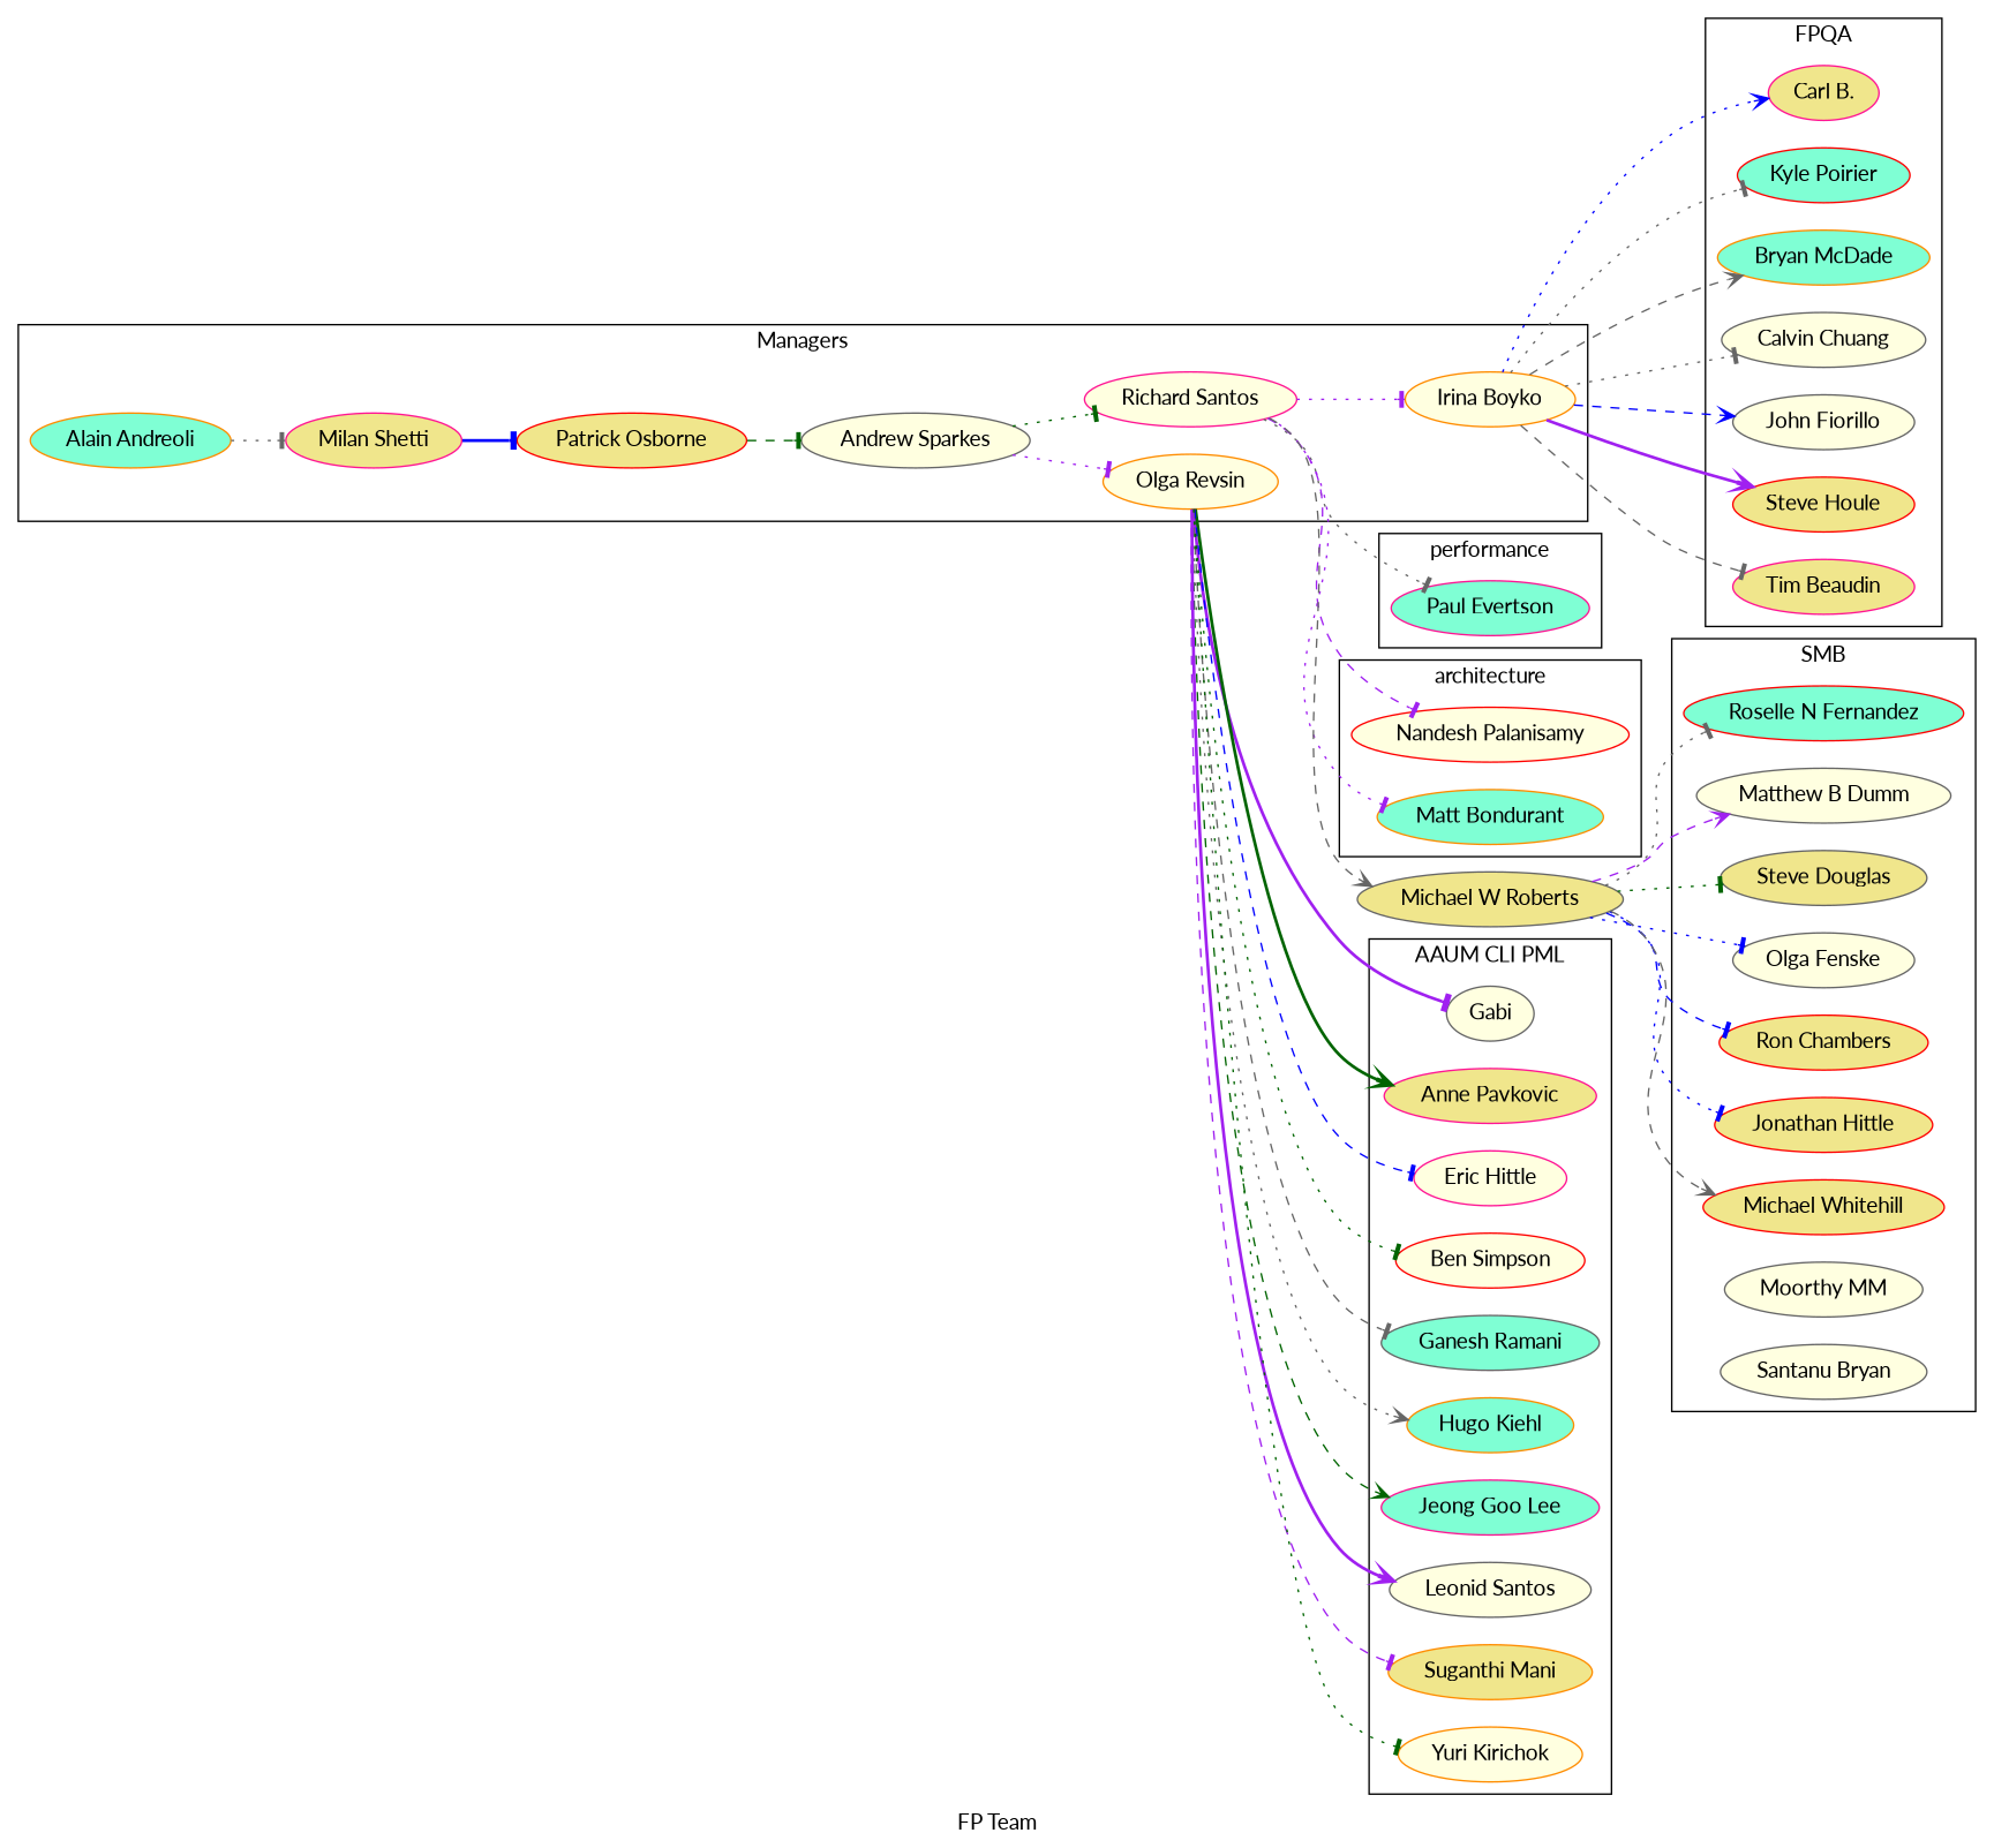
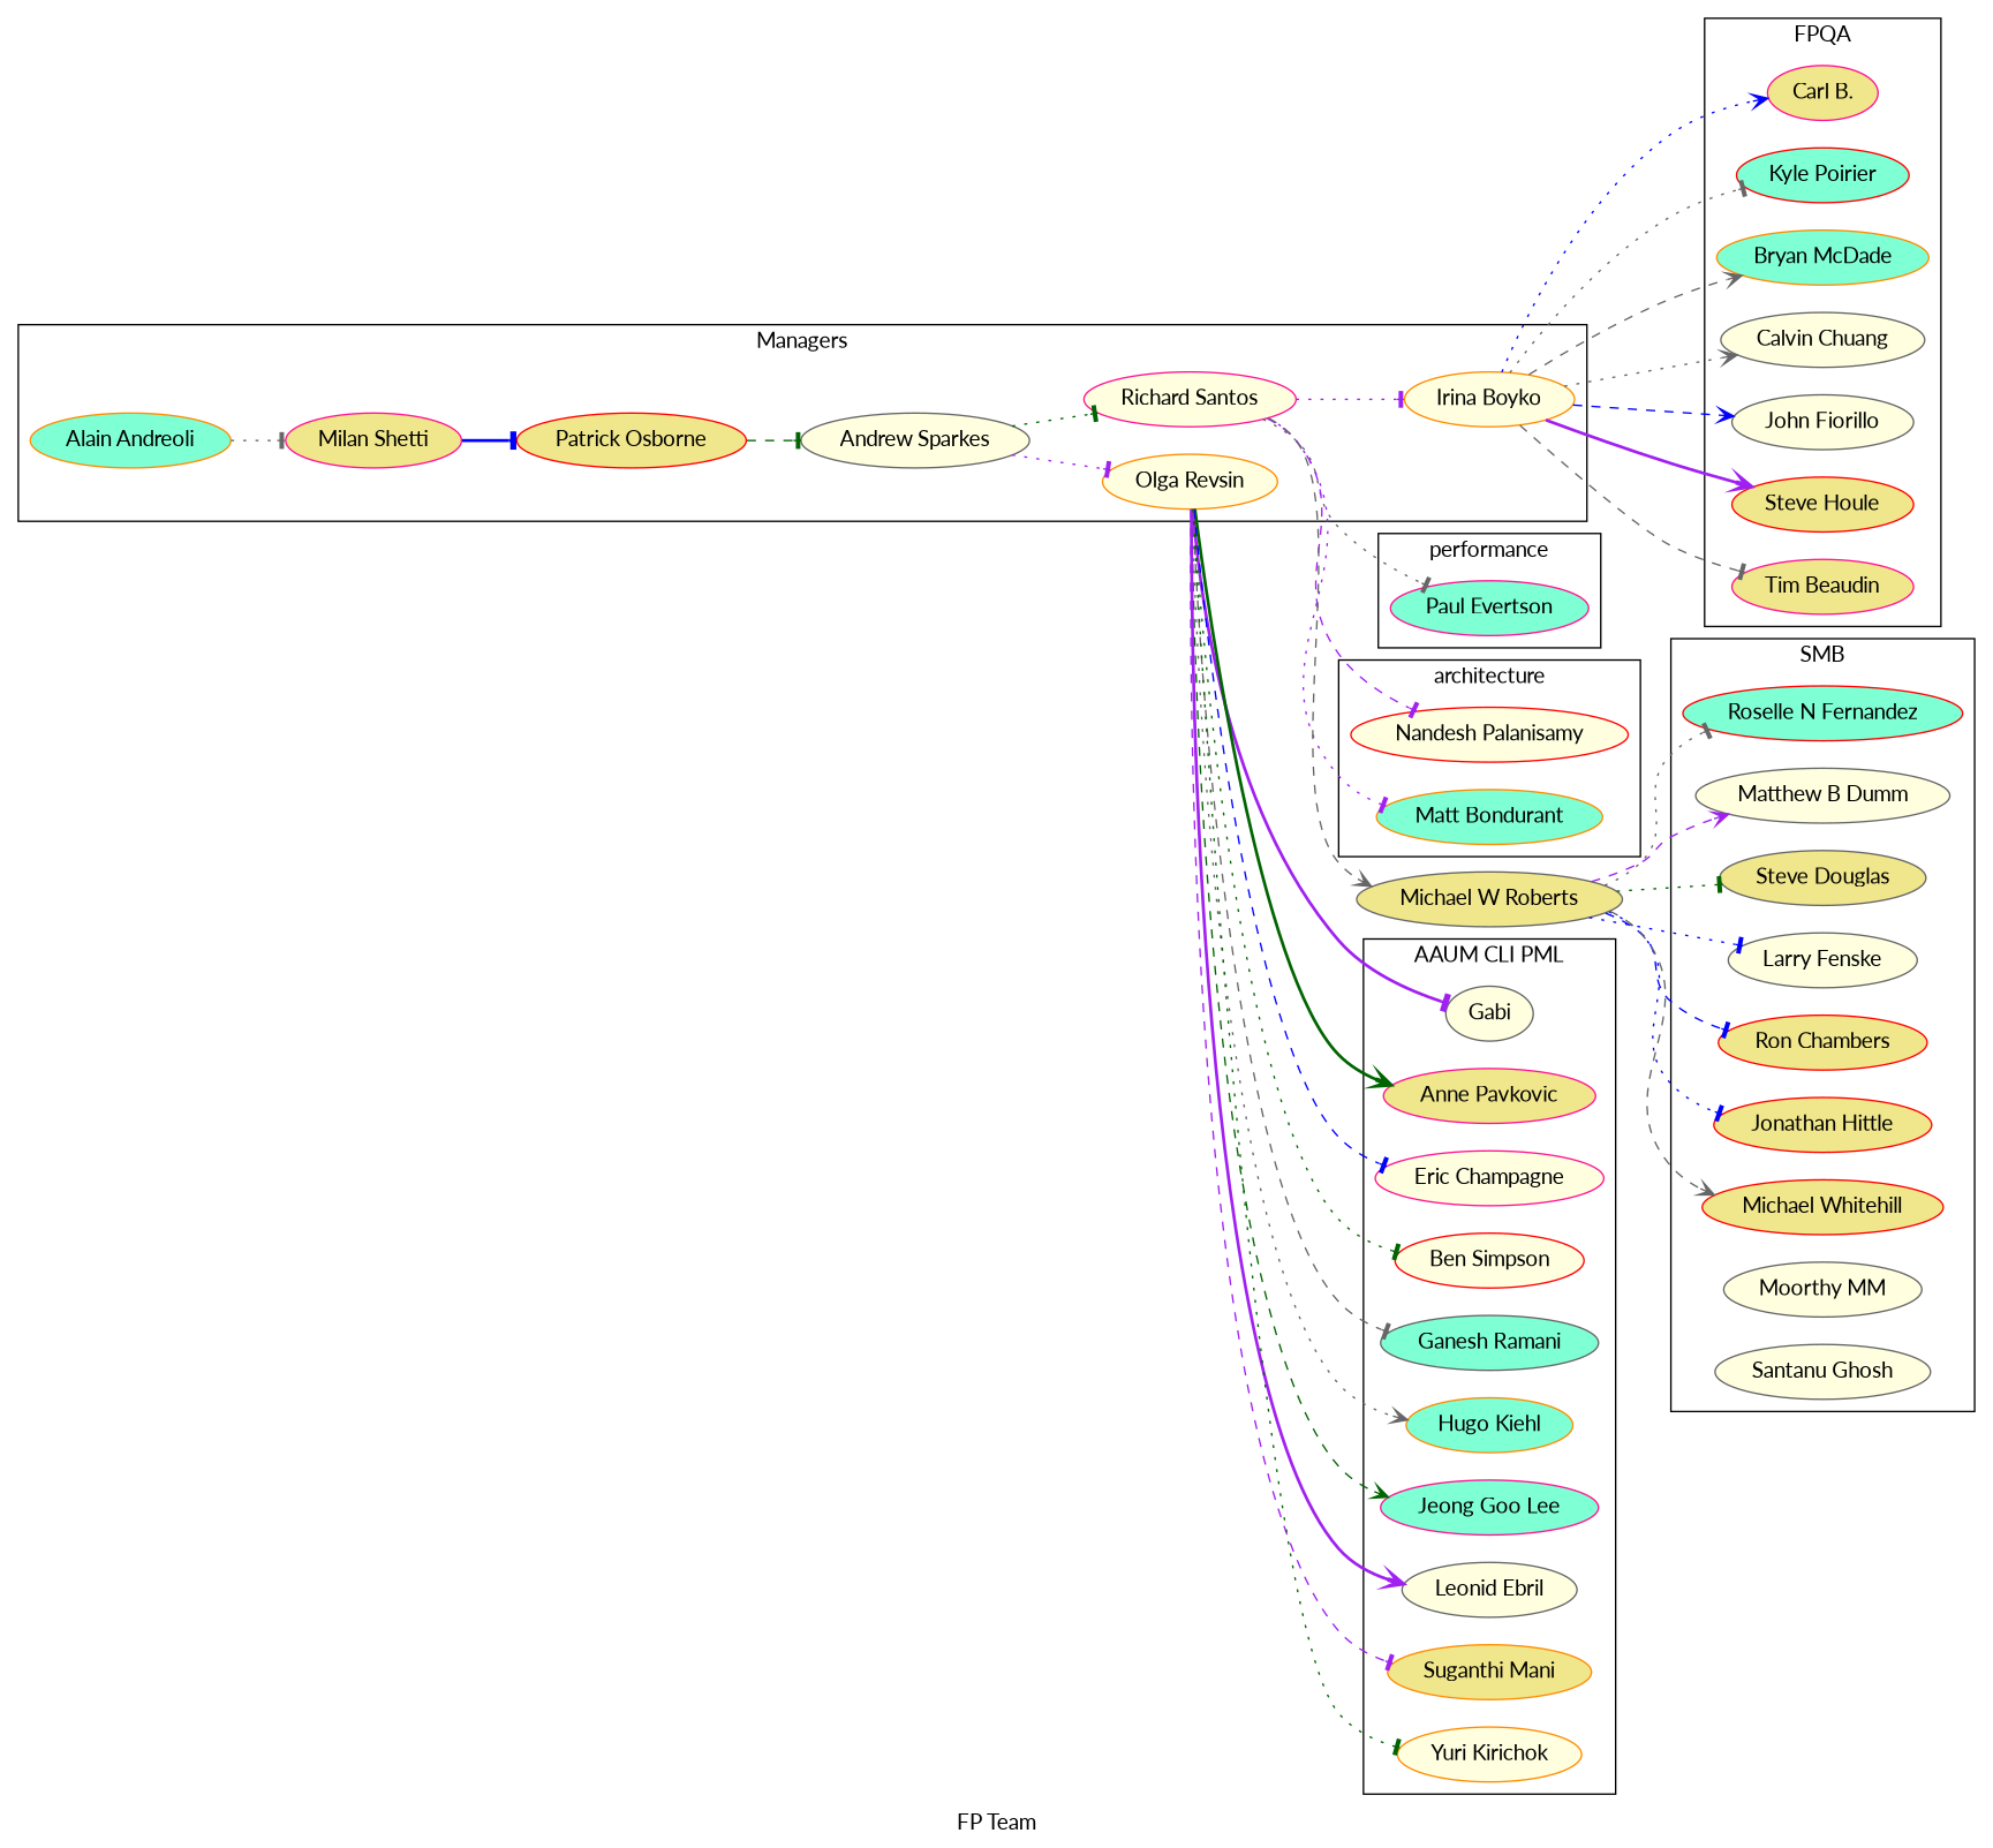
  digraph {
    fontname=Lato
    label="FP Team"
    rankdir=LR
    node [color=gray40 fillcolor=lightyellow fontname=Lato style=filled]
    edge [arrowhead=tee color=gray40 fontname=Lato style=dotted]
    n1 [color=darkorange fillcolor=aquamarine label="Alain Andreoli"]
    n2 [color=deeppink fillcolor=khaki label="Milan Shetti"]
    n3 [color=red fillcolor=khaki label="Patrick Osborne"]
    n4 [label="Andrew Sparkes"]
    n5 [color=deeppink label="Richard Santos"]
    n6 [color=darkorange label="Olga Revsin"]
    n7 [color=darkorange label="Irina Boyko"]
    n8 [color=deeppink fillcolor=aquamarine label="Paul Evertson"]
    n9 [color=deeppink fillcolor=khaki label="Carl B."]
    n10 [color=red fillcolor=aquamarine label="Kyle Poirier"]
    n11 [color=darkorange fillcolor=aquamarine label="Bryan McDade"]
    n12 [label="Calvin Chuang"]
    n13 [label="John Fiorillo"]
    n14 [color=red fillcolor=khaki label="Steve Houle"]
    n15 [color=deeppink fillcolor=khaki label="Tim Beaudin"]
    n16 [label=Gabi]
    n17 [color=deeppink fillcolor=khaki label="Anne Pavkovic"]
-   n18 [color=deeppink label="Eric Hittle"]
+   n18 [color=deeppink label="Eric Champagne"]
    n19 [color=red label="Ben Simpson"]
    n20 [fillcolor=aquamarine label="Ganesh Ramani"]
    n21 [color=darkorange fillcolor=aquamarine label="Hugo Kiehl"]
    n22 [color=deeppink fillcolor=aquamarine label="Jeong Goo Lee"]
-   n23 [label="Leonid Santos"]
+   n23 [label="Leonid Ebril"]
    n24 [color=darkorange fillcolor=khaki label="Suganthi Mani"]
    n25 [color=darkorange label="Yuri Kirichok"]
    n26 [color=red label="Nandesh Palanisamy"]
    n27 [color=darkorange fillcolor=aquamarine label="Matt Bondurant"]
    n28 [color=red fillcolor=aquamarine label="Roselle N Fernandez"]
    n29 [label="Matthew B Dumm"]
    n30 [fillcolor=khaki label="Steve Douglas"]
-   n31 [label="Olga Fenske"]
+   n31 [label="Larry Fenske"]
    n32 [color=red fillcolor=khaki label="Ron Chambers"]
    n33 [color=red fillcolor=khaki label="Jonathan Hittle"]
    n34 [color=red fillcolor=khaki label="Michael Whitehill"]
    n35 [label="Moorthy MM"]
-   n36 [label="Santanu Bryan"]
+   n36 [label="Santanu Ghosh"]
    n37 [fillcolor=khaki label="Michael W Roberts"]
    subgraph sub_1 {
      subgraph cluster_2 {
        label=Managers
        n1
        n2
        n3
        n4
        n5
        n6
        n7
      }
      subgraph cluster_3 {
        label=performance
        rank=source
        n8
      }
      subgraph cluster_4 {
        label=FPQA
        rank=source
        n9
        n10
        n11
        n12
        n13
        n14
        n15
      }
      subgraph cluster_5 {
        label="AAUM CLI PML"
        rank=source
        n16
        n17
        n18
        n19
        n20
        n21
        n22
        n23
        n24
        n25
      }
      subgraph cluster_6 {
        label=architecture
        rank=source
        n26
        n27
      }
      subgraph cluster_7 {
        label=SMB
        n28
        n29
        n30
        n31
        n32
        n33
        n34
        n35
        n36
      }
    }
    n1 -> n2
    n2 -> n3 [color=blue style=bold]
    n3 -> n4 [color=darkgreen style=dashed]
    n4 -> n5 [color=darkgreen]
    n4 -> n6 [color=purple]
    n5 -> n7 [color=purple]
    n5 -> n8
    n5 -> n26 [color=purple style=dashed]
    n5 -> n27 [color=purple]
    n5 -> n37 [arrowhead=vee style=dashed]
    n6 -> n16 [color=purple style=bold]
    n6 -> n17 [arrowhead=vee color=darkgreen style=bold]
    n6 -> n18 [color=blue style=dashed]
    n6 -> n19 [color=darkgreen]
    n6 -> n20 [style=dashed]
    n6 -> n21 [arrowhead=vee]
    n6 -> n22 [arrowhead=vee color=darkgreen style=dashed]
    n6 -> n23 [arrowhead=vee color=purple style=bold]
    n6 -> n24 [color=purple style=dashed]
    n6 -> n25 [color=darkgreen]
    n7 -> n9 [arrowhead=vee color=blue]
    n7 -> n10
    n7 -> n11 [arrowhead=vee style=dashed]
-   n7 -> n12
+   n7 -> n12 [arrowhead=vee]
    n7 -> n13 [arrowhead=vee color=blue style=dashed]
    n7 -> n14 [arrowhead=vee color=purple style=bold]
    n7 -> n15 [style=dashed]
    n37 -> n28
    n37 -> n29 [arrowhead=vee color=purple style=dashed]
    n37 -> n30 [color=darkgreen]
    n37 -> n31 [color=blue]
    n37 -> n32 [color=blue style=dashed]
    n37 -> n33 [color=blue]
    n37 -> n34 [arrowhead=vee style=dashed]
  }
